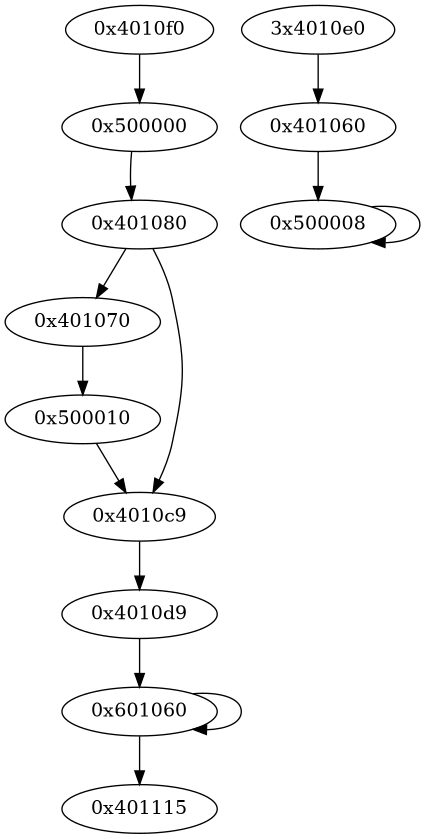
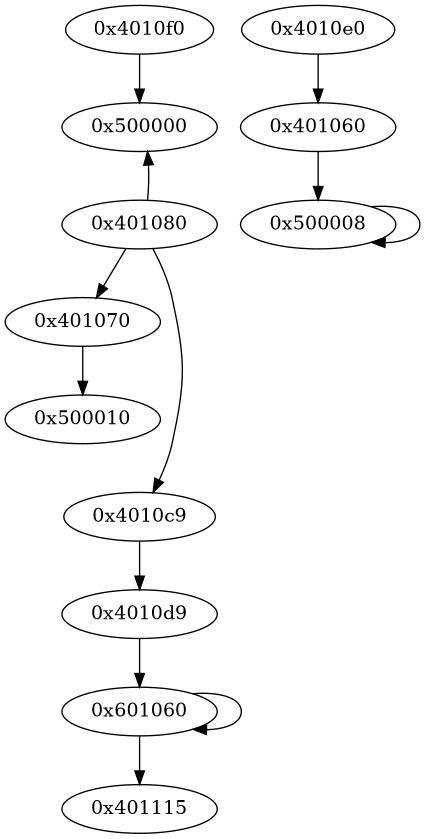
  digraph {
    n1 [label="0x4010f0"]
    n2 [label="0x500000"]
    n3 [label="0x401080"]
    n4 [label="0x401070"]
    n5 [label="0x4010c9"]
    n6 [label="0x601060"]
    n7 [label="0x401115"]
    n8 [label="0x500010"]
    n9 [label="0x4010d9"]
-   n10 [label="3x4010e0"]
+   n10 [label="0x4010e0"]
    n11 [label="0x401060"]
    n12 [label="0x500008"]
    n1 -> n2
-   n2 -> n3
+   n3 -> n2
    n3 -> n4
    n3 -> n5
    n4 -> n8
    n5 -> n9
    n6 -> n6
    n6 -> n7
-   n8 -> n5
    n9 -> n6
    n10 -> n11
    n11 -> n12
    n12 -> n12
  }
